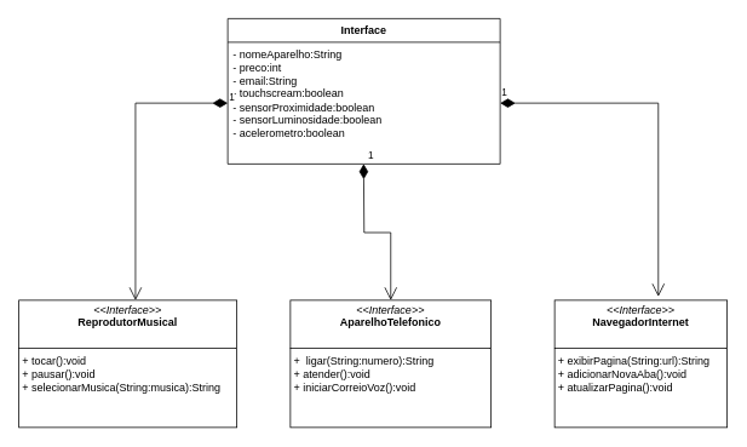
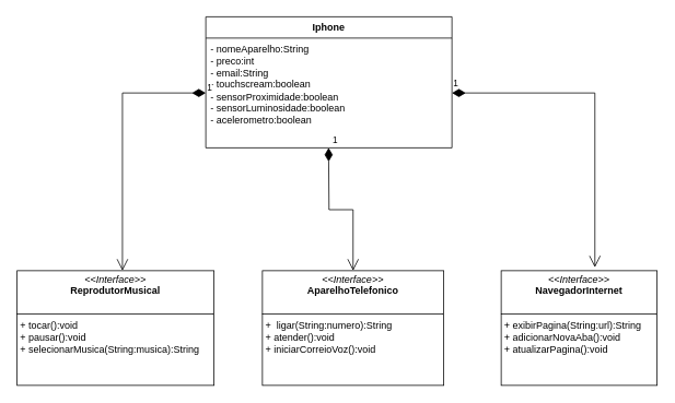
  <mxCell id="0" />
  <mxCell id="1" parent="0" />
- <mxCell id="2" value="&lt;b&gt;Interface&lt;/b&gt;" style="swimlane;fontStyle=0;childLayout=stackLayout;horizontal=1;startSize=26;fillColor=none;horizontalStack=0;resizeParent=1;resizeParentMax=0;resizeLast=0;collapsible=1;marginBottom=0;whiteSpace=wrap;html=1;" vertex="1" parent="1"><mxGeometry x="250" y="20" width="300" height="160" as="geometry" /></mxCell>
+ <mxCell id="2" value="&lt;b&gt;Iphone&lt;/b&gt;" style="swimlane;fontStyle=0;childLayout=stackLayout;horizontal=1;startSize=26;fillColor=none;horizontalStack=0;resizeParent=1;resizeParentMax=0;resizeLast=0;collapsible=1;marginBottom=0;whiteSpace=wrap;html=1;" vertex="1" parent="1"><mxGeometry x="250" y="20" width="300" height="160" as="geometry" /></mxCell>
  <mxCell id="3" value="&lt;span style=&quot;text-wrap: nowrap;&quot;&gt;- nomeAparelho:String&lt;/span&gt;&lt;br style=&quot;text-wrap: nowrap;&quot;&gt;&lt;span style=&quot;text-wrap: nowrap;&quot;&gt;- preco:int&lt;/span&gt;&lt;br style=&quot;text-wrap: nowrap;&quot;&gt;&lt;div style=&quot;text-wrap: nowrap;&quot;&gt;- email:String&lt;/div&gt;&lt;div style=&quot;text-wrap: nowrap;&quot;&gt;- touchscream:boolean&lt;/div&gt;&lt;div style=&quot;text-wrap: nowrap;&quot;&gt;- sensorProximidade:boolean&lt;/div&gt;&lt;div style=&quot;text-wrap: nowrap;&quot;&gt;- sensorLuminosidade:boolean&lt;/div&gt;&lt;div style=&quot;text-wrap: nowrap;&quot;&gt;- acelerometro:boolean&lt;/div&gt;" style="text;strokeColor=none;fillColor=none;align=left;verticalAlign=top;spacingLeft=4;spacingRight=4;overflow=hidden;rotatable=0;points=[[0,0.5],[1,0.5]];portConstraint=eastwest;whiteSpace=wrap;html=1;" vertex="1" parent="2"><mxGeometry y="26" width="300" height="134" as="geometry" /></mxCell>
  <mxCell id="4" value="&lt;p style=&quot;margin:0px;margin-top:4px;text-align:center;&quot;&gt;&lt;i&gt;&amp;lt;&amp;lt;Interface&amp;gt;&amp;gt;&lt;/i&gt;&lt;br&gt;&lt;b&gt;ReprodutorMusical&lt;/b&gt;&lt;/p&gt;&lt;p style=&quot;margin:0px;margin-left:4px;&quot;&gt;&lt;br&gt;&lt;/p&gt;&lt;hr size=&quot;1&quot; style=&quot;border-style:solid;&quot;&gt;&lt;p style=&quot;margin:0px;margin-left:4px;&quot;&gt;&lt;span style=&quot;background-color: initial;&quot;&gt;+ tocar():void&lt;/span&gt;&lt;/p&gt;&lt;p style=&quot;margin:0px;margin-left:4px;&quot;&gt;+ pausar():void&lt;/p&gt;&lt;p style=&quot;margin:0px;margin-left:4px;&quot;&gt;+ selecionarMusica(String:musica):String&lt;/p&gt;" style="verticalAlign=top;align=left;overflow=fill;html=1;whiteSpace=wrap;" vertex="1" parent="1"><mxGeometry x="20" y="330" width="240" height="140" as="geometry" /></mxCell>
  <mxCell id="5" value="&lt;p style=&quot;margin:0px;margin-top:4px;text-align:center;&quot;&gt;&lt;i&gt;&amp;lt;&amp;lt;Interface&amp;gt;&amp;gt;&lt;/i&gt;&lt;br&gt;&lt;b&gt;AparelhoTelefonico&lt;/b&gt;&lt;/p&gt;&lt;p style=&quot;margin:0px;margin-left:4px;&quot;&gt;&lt;br&gt;&lt;/p&gt;&lt;hr size=&quot;1&quot; style=&quot;border-style:solid;&quot;&gt;&lt;p style=&quot;margin:0px;margin-left:4px;&quot;&gt;+ &amp;nbsp;ligar(String:numero):String&lt;/p&gt;&lt;p style=&quot;margin:0px;margin-left:4px;&quot;&gt;+ atender():void&lt;/p&gt;&lt;p style=&quot;margin:0px;margin-left:4px;&quot;&gt;+ iniciarCorreioVoz():void&lt;/p&gt;" style="verticalAlign=top;align=left;overflow=fill;html=1;whiteSpace=wrap;" vertex="1" parent="1"><mxGeometry x="319" y="330" width="221" height="140" as="geometry" /></mxCell>
  <mxCell id="6" value="&lt;p style=&quot;margin:0px;margin-top:4px;text-align:center;&quot;&gt;&lt;i&gt;&amp;lt;&amp;lt;Interface&amp;gt;&amp;gt;&lt;/i&gt;&lt;br&gt;&lt;b&gt;NavegadorInternet&lt;/b&gt;&lt;/p&gt;&lt;p style=&quot;margin:0px;margin-left:4px;&quot;&gt;&lt;br&gt;&lt;/p&gt;&lt;hr size=&quot;1&quot; style=&quot;border-style:solid;&quot;&gt;&lt;p style=&quot;margin:0px;margin-left:4px;&quot;&gt;+ exibirPagina(String:url):String&lt;br&gt;+ adicionarNovaAba():void&lt;/p&gt;&lt;p style=&quot;margin:0px;margin-left:4px;&quot;&gt;+ atualizarPagina():void&lt;/p&gt;" style="verticalAlign=top;align=left;overflow=fill;html=1;whiteSpace=wrap;" vertex="1" parent="1"><mxGeometry x="610" y="330" width="190" height="140" as="geometry" /></mxCell>
  <mxCell id="7" value="1" style="endArrow=open;html=1;endSize=12;startArrow=diamondThin;startSize=14;startFill=1;edgeStyle=orthogonalEdgeStyle;align=left;verticalAlign=bottom;rounded=0;entryX=0.535;entryY=0;entryDx=0;entryDy=0;entryPerimeter=0;" edge="1" parent="1" source="3" target="4"><mxGeometry x="-1" y="3" relative="1" as="geometry"><mxPoint x="150" y="200" as="sourcePoint" /><mxPoint x="150" y="300" as="targetPoint" /></mxGeometry></mxCell>
  <mxCell id="8" value="1" style="endArrow=open;html=1;endSize=12;startArrow=diamondThin;startSize=14;startFill=1;edgeStyle=orthogonalEdgeStyle;align=left;verticalAlign=bottom;rounded=0;entryX=0.601;entryY=-0.029;entryDx=0;entryDy=0;entryPerimeter=0;exitX=1;exitY=0.5;exitDx=0;exitDy=0;" edge="1" parent="1" source="3" target="6"><mxGeometry x="-1" y="3" relative="1" as="geometry"><mxPoint x="590" y="220" as="sourcePoint" /><mxPoint x="590" y="357" as="targetPoint" /></mxGeometry></mxCell>
  <mxCell id="9" value="1" style="endArrow=open;html=1;endSize=12;startArrow=diamondThin;startSize=14;startFill=1;edgeStyle=orthogonalEdgeStyle;align=left;verticalAlign=bottom;rounded=0;" edge="1" parent="1" target="5"><mxGeometry x="-1" y="3" relative="1" as="geometry"><mxPoint x="399.66" y="180" as="sourcePoint" /><mxPoint x="399.66" y="317" as="targetPoint" /></mxGeometry></mxCell>
